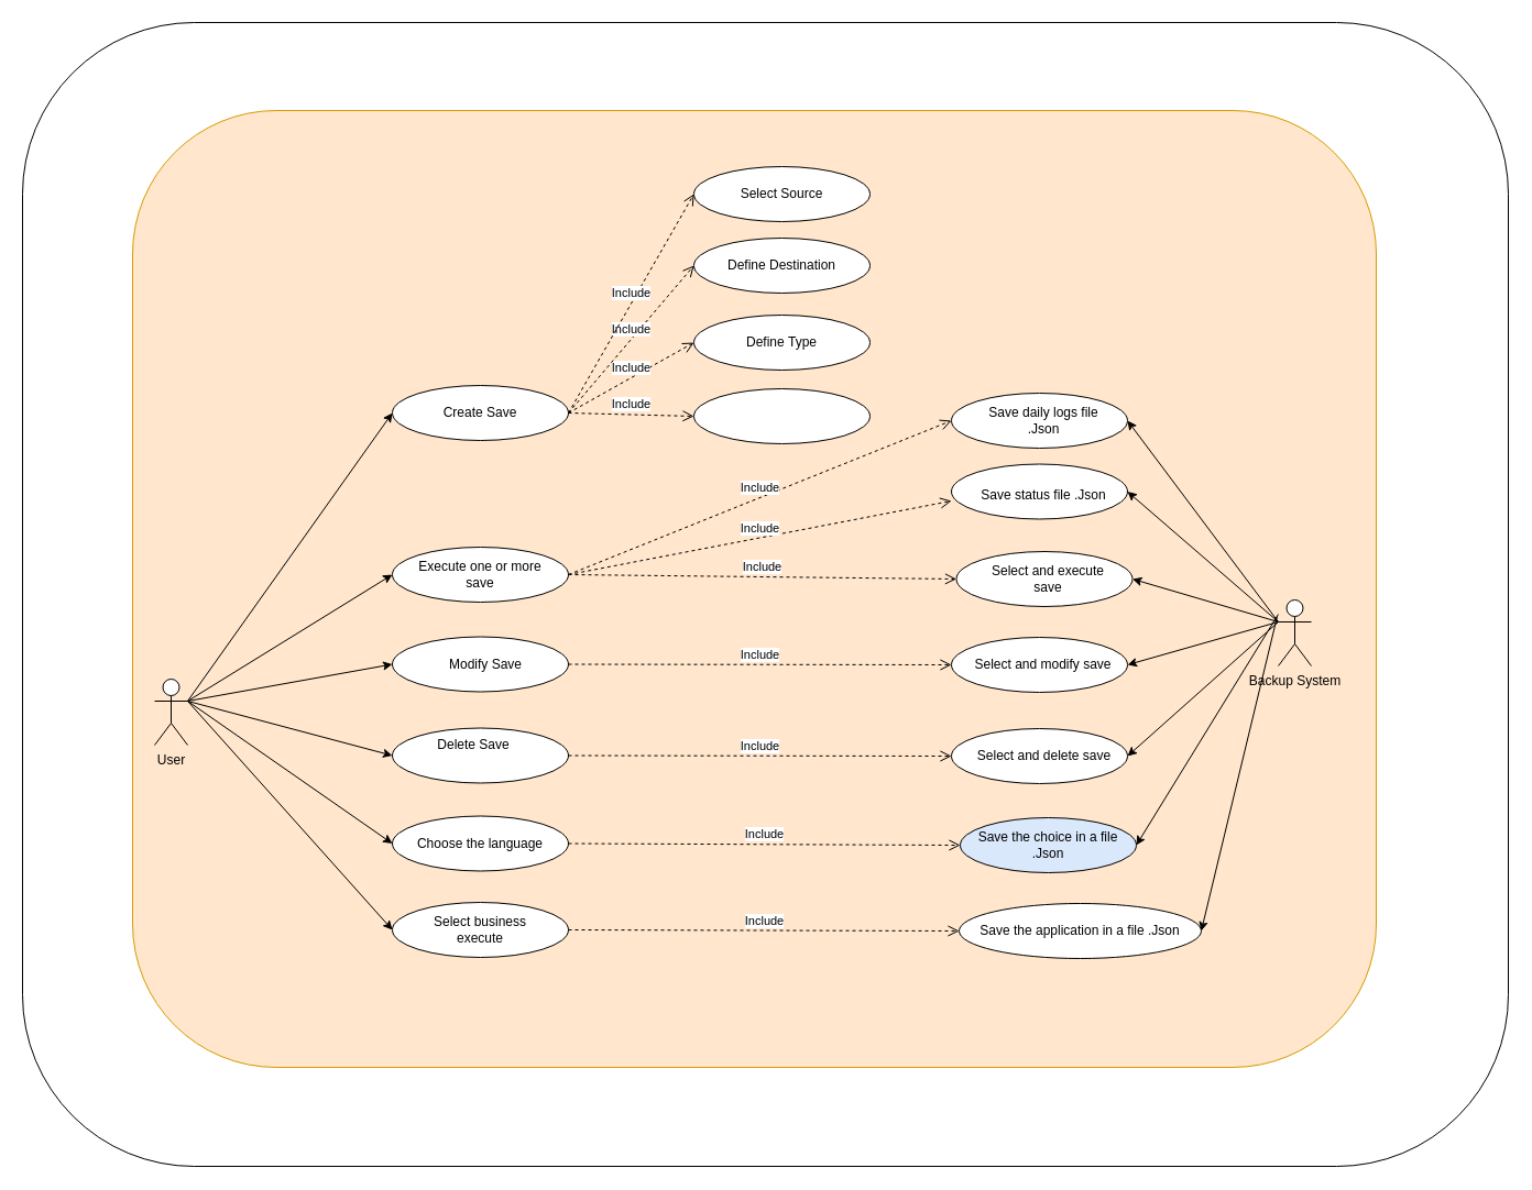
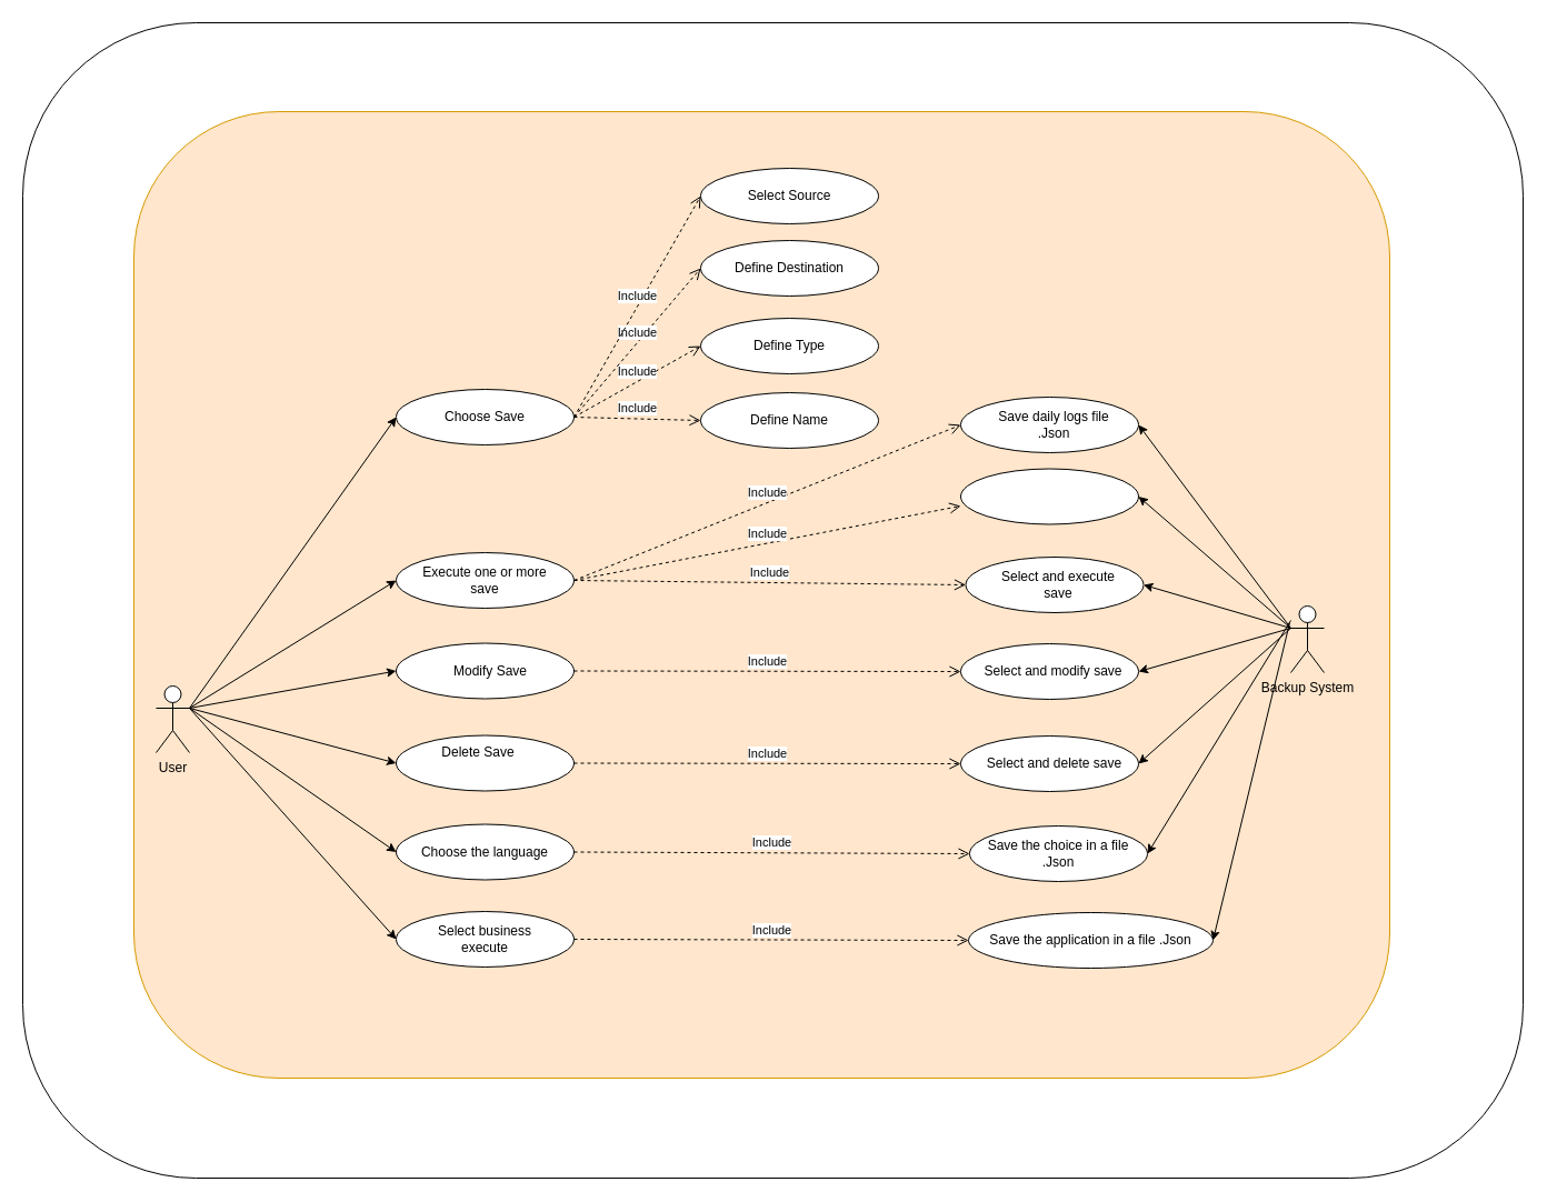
  <mxCell id="0" />
  <mxCell id="1" parent="0" />
  <mxCell id="2" value="" style="rounded=1;whiteSpace=wrap;html=1;" vertex="1" parent="1"><mxGeometry x="20" y="20" width="1350" height="1040" as="geometry" /></mxCell>
  <mxCell id="3" value="" style="rounded=1;whiteSpace=wrap;html=1;fillColor=#ffe6cc;strokeColor=#d79b00;" vertex="1" parent="1"><mxGeometry x="120" y="100" width="1130" height="870" as="geometry" /></mxCell>
  <mxCell id="4" value="" style="ellipse;whiteSpace=wrap;html=1;" vertex="1" parent="1"><mxGeometry x="356" y="741.5" width="160" height="50" as="geometry" /></mxCell>
  <mxCell id="5" value="" style="ellipse;whiteSpace=wrap;html=1;" vertex="1" parent="1"><mxGeometry x="864" y="579" width="160" height="50" as="geometry" /></mxCell>
  <mxCell id="6" value="" style="ellipse;whiteSpace=wrap;html=1;" vertex="1" parent="1"><mxGeometry x="864" y="421.5" width="160" height="50" as="geometry" /></mxCell>
  <mxCell id="7" value="Choose the language" style="text;html=1;strokeColor=none;fillColor=none;align=center;verticalAlign=middle;whiteSpace=wrap;rounded=0;" vertex="1" parent="1"><mxGeometry x="376" y="756.5" width="120" height="20" as="geometry" /></mxCell>
  <mxCell id="8" value="" style="ellipse;whiteSpace=wrap;html=1;" vertex="1" parent="1"><mxGeometry x="630" y="353" width="160" height="50" as="geometry" /></mxCell>
  <mxCell id="9" value="" style="ellipse;whiteSpace=wrap;html=1;" vertex="1" parent="1"><mxGeometry x="630" y="286" width="160" height="50" as="geometry" /></mxCell>
  <mxCell id="10" value="" style="ellipse;whiteSpace=wrap;html=1;" vertex="1" parent="1"><mxGeometry x="630" y="216" width="160" height="50" as="geometry" /></mxCell>
  <mxCell id="11" value="" style="ellipse;whiteSpace=wrap;html=1;" vertex="1" parent="1"><mxGeometry x="630" y="151" width="160" height="50" as="geometry" /></mxCell>
  <mxCell id="12" value="Select and modify save" style="text;html=1;strokeColor=none;fillColor=none;align=center;verticalAlign=middle;whiteSpace=wrap;rounded=0;" vertex="1" parent="1"><mxGeometry x="884" y="594" width="127" height="20" as="geometry" /></mxCell>
+ <mxCell id="13" value="Define Name" style="text;html=1;strokeColor=none;fillColor=none;align=center;verticalAlign=middle;whiteSpace=wrap;rounded=0;" vertex="1" parent="1"><mxGeometry x="660" y="365.5" width="100" height="25" as="geometry" /></mxCell>
  <mxCell id="14" value="Define&amp;nbsp;Type" style="text;html=1;strokeColor=none;fillColor=none;align=center;verticalAlign=middle;whiteSpace=wrap;rounded=0;" vertex="1" parent="1"><mxGeometry x="650" y="301" width="120" height="20" as="geometry" /></mxCell>
  <mxCell id="15" value="Select&amp;nbsp;Source" style="text;html=1;strokeColor=none;fillColor=none;align=center;verticalAlign=middle;whiteSpace=wrap;rounded=0;" vertex="1" parent="1"><mxGeometry x="650" y="166" width="120" height="20" as="geometry" /></mxCell>
  <mxCell id="16" value="Define&amp;nbsp;Destination" style="text;html=1;strokeColor=none;fillColor=none;align=center;verticalAlign=middle;whiteSpace=wrap;rounded=0;" vertex="1" parent="1"><mxGeometry x="650" y="231" width="120" height="20" as="geometry" /></mxCell>
  <mxCell id="17" value="Backup System" style="shape=umlActor;verticalLabelPosition=bottom;verticalAlign=top;html=1;outlineConnect=0;" vertex="1" parent="1"><mxGeometry x="1161" y="545" width="30" height="60" as="geometry" /></mxCell>
  <mxCell id="18" value="" style="endArrow=classic;html=1;rounded=0;exitX=0;exitY=0.333;exitDx=0;exitDy=0;exitPerimeter=0;entryX=1;entryY=0.5;entryDx=0;entryDy=0;" edge="1" parent="1" source="17" target="6"><mxGeometry width="50" height="50" relative="1" as="geometry"><mxPoint x="1052" y="517" as="sourcePoint" /><mxPoint x="1024" y="558" as="targetPoint" /></mxGeometry></mxCell>
  <mxCell id="19" value="" style="endArrow=classic;html=1;rounded=0;exitX=0;exitY=0.333;exitDx=0;exitDy=0;exitPerimeter=0;entryX=1;entryY=0.5;entryDx=0;entryDy=0;" edge="1" parent="1" source="17" target="5"><mxGeometry width="50" height="50" relative="1" as="geometry"><mxPoint x="1150" y="575" as="sourcePoint" /><mxPoint x="1019" y="618" as="targetPoint" /></mxGeometry></mxCell>
  <mxCell id="20" value="" style="endArrow=classic;html=1;rounded=0;entryX=0;entryY=0.5;entryDx=0;entryDy=0;exitX=1;exitY=0.333;exitDx=0;exitDy=0;exitPerimeter=0;" edge="1" parent="1" source="30" target="4"><mxGeometry width="50" height="50" relative="1" as="geometry"><mxPoint x="212" y="800" as="sourcePoint" /><mxPoint x="361" y="455" as="targetPoint" /></mxGeometry></mxCell>
  <mxCell id="21" value="" style="ellipse;whiteSpace=wrap;html=1;" vertex="1" parent="1"><mxGeometry x="356" y="350" width="160" height="50" as="geometry" /></mxCell>
  <mxCell id="22" value="" style="ellipse;whiteSpace=wrap;html=1;" vertex="1" parent="1"><mxGeometry x="356" y="578.5" width="160" height="50" as="geometry" /></mxCell>
  <mxCell id="23" value="" style="ellipse;whiteSpace=wrap;html=1;" vertex="1" parent="1"><mxGeometry x="356" y="661.5" width="160" height="50" as="geometry" /></mxCell>
  <mxCell id="24" value="" style="ellipse;whiteSpace=wrap;html=1;" vertex="1" parent="1"><mxGeometry x="864" y="662" width="160" height="50" as="geometry" /></mxCell>
  <mxCell id="25" value="" style="endArrow=classic;html=1;rounded=0;entryX=1;entryY=0.5;entryDx=0;entryDy=0;exitX=0;exitY=0.333;exitDx=0;exitDy=0;exitPerimeter=0;" edge="1" parent="1" source="17" target="24"><mxGeometry width="50" height="50" relative="1" as="geometry"><mxPoint x="1141" y="568" as="sourcePoint" /><mxPoint x="1034" y="580" as="targetPoint" /></mxGeometry></mxCell>
- <mxCell id="26" value="Create Save" style="text;html=1;strokeColor=none;fillColor=none;align=center;verticalAlign=middle;whiteSpace=wrap;rounded=0;" vertex="1" parent="1"><mxGeometry x="371" y="365" width="130" height="20" as="geometry" /></mxCell>
+ <mxCell id="26" value="Choose Save" style="text;html=1;strokeColor=none;fillColor=none;align=center;verticalAlign=middle;whiteSpace=wrap;rounded=0;" vertex="1" parent="1"><mxGeometry x="371" y="365" width="130" height="20" as="geometry" /></mxCell>
  <mxCell id="27" value="Delete Save" style="text;html=1;strokeColor=none;fillColor=none;align=center;verticalAlign=middle;whiteSpace=wrap;rounded=0;" vertex="1" parent="1"><mxGeometry x="365" y="666.5" width="130" height="20" as="geometry" /></mxCell>
  <mxCell id="28" value="Modify Save" style="text;html=1;strokeColor=none;fillColor=none;align=center;verticalAlign=middle;whiteSpace=wrap;rounded=0;" vertex="1" parent="1"><mxGeometry x="376" y="593.5" width="130" height="20" as="geometry" /></mxCell>
  <mxCell id="29" value="Select and delete save" style="text;html=1;strokeColor=none;fillColor=none;align=center;verticalAlign=middle;whiteSpace=wrap;rounded=0;" vertex="1" parent="1"><mxGeometry x="880" y="677" width="137" height="20" as="geometry" /></mxCell>
  <mxCell id="30" value="User" style="shape=umlActor;verticalLabelPosition=bottom;verticalAlign=top;html=1;outlineConnect=0;" vertex="1" parent="1"><mxGeometry x="140" y="617" width="30" height="60" as="geometry" /></mxCell>
  <mxCell id="31" value="Include" style="html=1;verticalAlign=bottom;endArrow=open;dashed=1;endSize=8;rounded=0;exitX=1;exitY=0.5;exitDx=0;exitDy=0;entryX=0;entryY=0.5;entryDx=0;entryDy=0;" edge="1" parent="1" source="22" target="5"><mxGeometry relative="1" as="geometry"><mxPoint x="611" y="698" as="sourcePoint" /><mxPoint x="685" y="580" as="targetPoint" /></mxGeometry></mxCell>
  <mxCell id="32" value="Include" style="html=1;verticalAlign=bottom;endArrow=open;dashed=1;endSize=8;rounded=0;exitX=1;exitY=0.5;exitDx=0;exitDy=0;entryX=0;entryY=0.5;entryDx=0;entryDy=0;" edge="1" parent="1" source="23" target="24"><mxGeometry relative="1" as="geometry"><mxPoint x="541" y="734" as="sourcePoint" /><mxPoint x="894" y="734" as="targetPoint" /></mxGeometry></mxCell>
  <mxCell id="33" value="" style="endArrow=classic;html=1;rounded=0;entryX=0;entryY=0.5;entryDx=0;entryDy=0;exitX=1;exitY=0.333;exitDx=0;exitDy=0;exitPerimeter=0;" edge="1" parent="1" source="30" target="23"><mxGeometry width="50" height="50" relative="1" as="geometry"><mxPoint x="171" y="647" as="sourcePoint" /><mxPoint x="361" y="815" as="targetPoint" /></mxGeometry></mxCell>
  <mxCell id="34" value="" style="endArrow=classic;html=1;rounded=0;entryX=0;entryY=0.5;entryDx=0;entryDy=0;exitX=1;exitY=0.333;exitDx=0;exitDy=0;exitPerimeter=0;" edge="1" parent="1" source="30" target="22"><mxGeometry width="50" height="50" relative="1" as="geometry"><mxPoint x="180" y="647" as="sourcePoint" /><mxPoint x="361" y="735" as="targetPoint" /></mxGeometry></mxCell>
  <mxCell id="35" value="" style="endArrow=classic;html=1;rounded=0;entryX=0;entryY=0.5;entryDx=0;entryDy=0;exitX=1;exitY=0.333;exitDx=0;exitDy=0;exitPerimeter=0;" edge="1" parent="1" source="30" target="21"><mxGeometry width="50" height="50" relative="1" as="geometry"><mxPoint x="180" y="647" as="sourcePoint" /><mxPoint x="361" y="652" as="targetPoint" /></mxGeometry></mxCell>
  <mxCell id="36" value="" style="ellipse;whiteSpace=wrap;html=1;" vertex="1" parent="1"><mxGeometry x="356" y="497" width="160" height="50" as="geometry" /></mxCell>
  <mxCell id="37" value="" style="endArrow=classic;html=1;rounded=0;entryX=0;entryY=0.5;entryDx=0;entryDy=0;exitX=1;exitY=0.333;exitDx=0;exitDy=0;exitPerimeter=0;" edge="1" parent="1" source="30" target="36"><mxGeometry width="50" height="50" relative="1" as="geometry"><mxPoint x="180" y="647" as="sourcePoint" /><mxPoint x="366" y="718.5" as="targetPoint" /></mxGeometry></mxCell>
  <mxCell id="38" value="Execute one or more save" style="text;html=1;strokeColor=none;fillColor=none;align=center;verticalAlign=middle;whiteSpace=wrap;rounded=0;" vertex="1" parent="1"><mxGeometry x="371" y="512" width="130" height="20" as="geometry" /></mxCell>
  <mxCell id="39" value="" style="ellipse;whiteSpace=wrap;html=1;" vertex="1" parent="1"><mxGeometry x="868.5" y="501" width="160" height="50" as="geometry" /></mxCell>
  <mxCell id="40" value="" style="endArrow=classic;html=1;rounded=0;exitX=0;exitY=0.333;exitDx=0;exitDy=0;exitPerimeter=0;entryX=1;entryY=0.5;entryDx=0;entryDy=0;" edge="1" parent="1" source="17" target="39"><mxGeometry width="50" height="50" relative="1" as="geometry"><mxPoint x="1161" y="487.5" as="sourcePoint" /><mxPoint x="1024" y="480.5" as="targetPoint" /></mxGeometry></mxCell>
  <mxCell id="41" value="" style="ellipse;whiteSpace=wrap;html=1;" vertex="1" parent="1"><mxGeometry x="864" y="357" width="160" height="50" as="geometry" /></mxCell>
- <mxCell id="42" value="Save status file .Json" style="text;html=1;strokeColor=none;fillColor=none;align=center;verticalAlign=middle;whiteSpace=wrap;rounded=0;" vertex="1" parent="1"><mxGeometry x="882.5" y="440" width="130" height="20" as="geometry" /></mxCell>
  <mxCell id="43" value="" style="endArrow=classic;html=1;rounded=0;exitX=0;exitY=0.333;exitDx=0;exitDy=0;exitPerimeter=0;entryX=1;entryY=0.5;entryDx=0;entryDy=0;" edge="1" parent="1" source="17" target="41"><mxGeometry width="50" height="50" relative="1" as="geometry"><mxPoint x="1161" y="419.5" as="sourcePoint" /><mxPoint x="1024" y="412.5" as="targetPoint" /></mxGeometry></mxCell>
  <mxCell id="44" value="Include" style="html=1;verticalAlign=bottom;endArrow=open;dashed=1;endSize=8;rounded=0;exitX=1;exitY=0.5;exitDx=0;exitDy=0;entryX=0;entryY=0.5;entryDx=0;entryDy=0;" edge="1" parent="1" source="36" target="39"><mxGeometry relative="1" as="geometry"><mxPoint x="526" y="637" as="sourcePoint" /><mxPoint x="874" y="640.5" as="targetPoint" /></mxGeometry></mxCell>
  <mxCell id="45" value="Select and execute save" style="text;html=1;strokeColor=none;fillColor=none;align=center;verticalAlign=middle;whiteSpace=wrap;rounded=0;" vertex="1" parent="1"><mxGeometry x="887" y="516" width="130" height="20" as="geometry" /></mxCell>
  <mxCell id="46" value="Save daily logs file .Json" style="text;html=1;strokeColor=none;fillColor=none;align=center;verticalAlign=middle;whiteSpace=wrap;rounded=0;" vertex="1" parent="1"><mxGeometry x="882.5" y="372" width="130" height="20" as="geometry" /></mxCell>
  <mxCell id="47" value="Include" style="html=1;verticalAlign=bottom;endArrow=open;dashed=1;endSize=8;rounded=0;exitX=1;exitY=0.5;exitDx=0;exitDy=0;entryX=0;entryY=0.67;entryDx=0;entryDy=0;entryPerimeter=0;" edge="1" parent="1" source="36" target="6"><mxGeometry relative="1" as="geometry"><mxPoint x="526" y="637" as="sourcePoint" /><mxPoint x="1123" y="800" as="targetPoint" /></mxGeometry></mxCell>
  <mxCell id="48" value="Include" style="html=1;verticalAlign=bottom;endArrow=open;dashed=1;endSize=8;rounded=0;exitX=1;exitY=0.5;exitDx=0;exitDy=0;entryX=0;entryY=0.5;entryDx=0;entryDy=0;" edge="1" parent="1" source="36" target="41"><mxGeometry relative="1" as="geometry"><mxPoint x="526" y="637" as="sourcePoint" /><mxPoint x="874" y="568" as="targetPoint" /></mxGeometry></mxCell>
  <mxCell id="49" value="Include" style="html=1;verticalAlign=bottom;endArrow=open;dashed=1;endSize=8;rounded=0;exitX=1;exitY=0.5;exitDx=0;exitDy=0;entryX=0;entryY=0.5;entryDx=0;entryDy=0;" edge="1" parent="1" source="21" target="8"><mxGeometry relative="1" as="geometry"><mxPoint x="526" y="637" as="sourcePoint" /><mxPoint x="874" y="495" as="targetPoint" /></mxGeometry></mxCell>
  <mxCell id="50" value="Include" style="html=1;verticalAlign=bottom;endArrow=open;dashed=1;endSize=8;rounded=0;exitX=1;exitY=0.5;exitDx=0;exitDy=0;entryX=0;entryY=0.5;entryDx=0;entryDy=0;" edge="1" parent="1" source="21" target="9"><mxGeometry relative="1" as="geometry"><mxPoint x="526" y="385" as="sourcePoint" /><mxPoint x="640" y="472" as="targetPoint" /></mxGeometry></mxCell>
  <mxCell id="51" value="Include" style="html=1;verticalAlign=bottom;endArrow=open;dashed=1;endSize=8;rounded=0;exitX=1;exitY=0.5;exitDx=0;exitDy=0;entryX=0;entryY=0.5;entryDx=0;entryDy=0;" edge="1" parent="1" source="21" target="10"><mxGeometry relative="1" as="geometry"><mxPoint x="526" y="385" as="sourcePoint" /><mxPoint x="640" y="405" as="targetPoint" /></mxGeometry></mxCell>
  <mxCell id="52" value="Include" style="html=1;verticalAlign=bottom;endArrow=open;dashed=1;endSize=8;rounded=0;exitX=1;exitY=0.5;exitDx=0;exitDy=0;entryX=0;entryY=0.5;entryDx=0;entryDy=0;" edge="1" parent="1" source="21" target="11"><mxGeometry relative="1" as="geometry"><mxPoint x="526" y="385" as="sourcePoint" /><mxPoint x="640" y="335" as="targetPoint" /></mxGeometry></mxCell>
  <mxCell id="53" value="Include" style="html=1;verticalAlign=bottom;endArrow=open;dashed=1;endSize=8;rounded=0;exitX=1;exitY=0.5;exitDx=0;exitDy=0;entryX=0;entryY=0.5;entryDx=0;entryDy=0;" edge="1" parent="1" target="54" source="4"><mxGeometry relative="1" as="geometry"><mxPoint x="516" y="872.5" as="sourcePoint" /><mxPoint x="864" y="870.5" as="targetPoint" /></mxGeometry></mxCell>
- <mxCell id="54" value="Save the choice in a file .Json" style="ellipse;whiteSpace=wrap;html=1;fillColor=#dae8fc;" vertex="1" parent="1"><mxGeometry x="872" y="743" width="160" height="50" as="geometry" /></mxCell>
+ <mxCell id="54" value="Save the choice in a file .Json" style="ellipse;whiteSpace=wrap;html=1;" vertex="1" parent="1"><mxGeometry x="872" y="743" width="160" height="50" as="geometry" /></mxCell>
  <mxCell id="55" value="" style="endArrow=classic;html=1;rounded=0;entryX=1;entryY=0.5;entryDx=0;entryDy=0;" edge="1" parent="1" target="54"><mxGeometry width="50" height="50" relative="1" as="geometry"><mxPoint x="1161" y="558" as="sourcePoint" /><mxPoint x="1034" y="728" as="targetPoint" /></mxGeometry></mxCell>
  <mxCell id="56" value="" style="endArrow=classic;html=1;rounded=0;exitX=1;exitY=0.333;exitDx=0;exitDy=0;exitPerimeter=0;entryX=0;entryY=0.5;entryDx=0;entryDy=0;" edge="1" parent="1" source="30" target="57"><mxGeometry width="50" height="50" relative="1" as="geometry"><mxPoint x="180" y="647" as="sourcePoint" /><mxPoint x="340" y="840" as="targetPoint" /></mxGeometry></mxCell>
  <mxCell id="57" value="" style="ellipse;whiteSpace=wrap;html=1;" vertex="1" parent="1"><mxGeometry x="356" y="820" width="160" height="50" as="geometry" /></mxCell>
  <mxCell id="58" value="Select&amp;nbsp;business execute" style="text;html=1;strokeColor=none;fillColor=none;align=center;verticalAlign=middle;whiteSpace=wrap;rounded=0;" vertex="1" parent="1"><mxGeometry x="376" y="835" width="120" height="20" as="geometry" /></mxCell>
  <mxCell id="59" value="Include" style="html=1;verticalAlign=bottom;endArrow=open;dashed=1;endSize=8;rounded=0;exitX=1;exitY=0.5;exitDx=0;exitDy=0;entryX=0;entryY=0.5;entryDx=0;entryDy=0;" edge="1" parent="1" source="57" target="60"><mxGeometry relative="1" as="geometry"><mxPoint x="570" y="855" as="sourcePoint" /><mxPoint x="850" y="850" as="targetPoint" /></mxGeometry></mxCell>
  <mxCell id="60" value="Save the application in a file .Json" style="ellipse;whiteSpace=wrap;html=1;" vertex="1" parent="1"><mxGeometry x="871" y="821" width="220" height="50" as="geometry" /></mxCell>
  <mxCell id="61" value="" style="endArrow=classic;html=1;rounded=0;entryX=1;entryY=0.5;entryDx=0;entryDy=0;" edge="1" parent="1" target="60"><mxGeometry width="50" height="50" relative="1" as="geometry"><mxPoint x="1160" y="560" as="sourcePoint" /><mxPoint x="1042" y="778" as="targetPoint" /></mxGeometry></mxCell>
